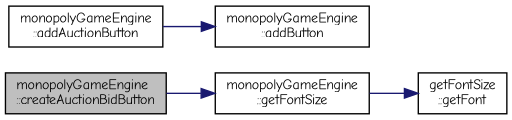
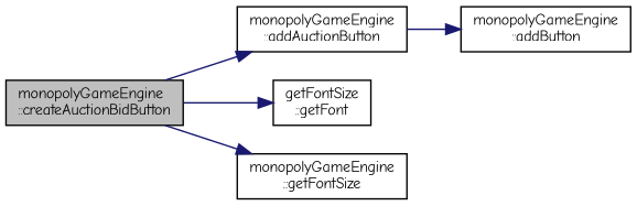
  digraph {
    fontname="Comic Neue"
    rankdir=LR
    node [color=black fillcolor=white fontname="Comic Neue" fontsize=10 shape=record style=filled]
    edge [color=midnightblue fontname="Comic Neue" fontsize=10 labelfontname=Helvetica labelfontsize=10 style=solid]
    n1 [fillcolor=grey75 fontcolor=black height=0.2 label="monopolyGameEngine\l::createAuctionBidButton" width=0.4]
    n2 [height=0.2 label="monopolyGameEngine\l::addAuctionButton" width=0.4]
    n3 [height=0.2 label="getFontSize\l::getFont" width=0.4]
    n4 [height=0.2 label="monopolyGameEngine\l::getFontSize" width=0.4]
    n5 [height=0.2 label="monopolyGameEngine\l::addButton" width=0.4]
-   n4 -> n3
+   n1 -> n2
+   n1 -> n3
    n1 -> n4
    n2 -> n5
  }
